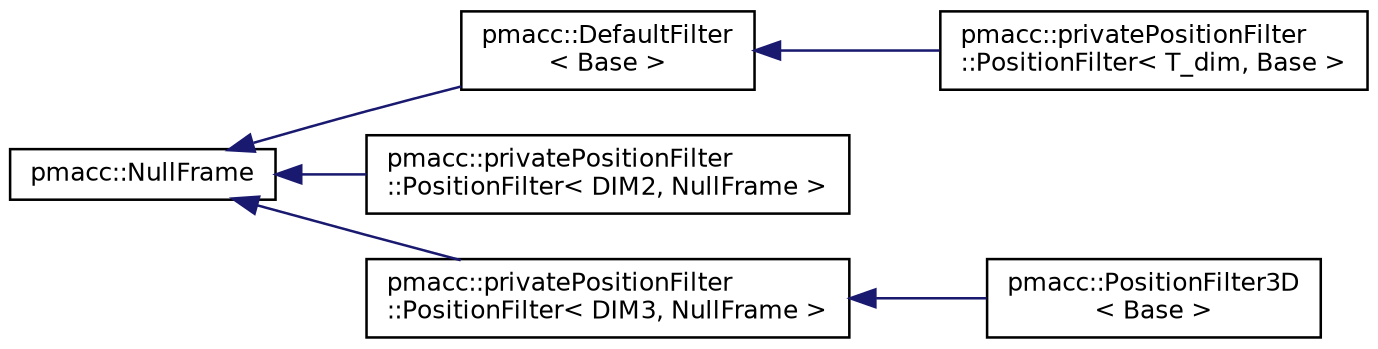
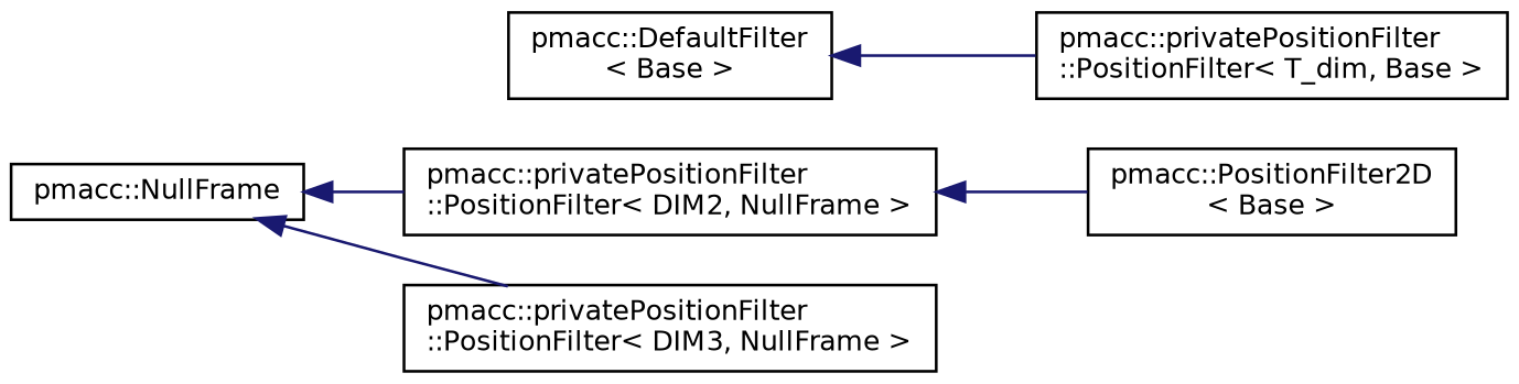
  digraph {
    rankdir=LR
    node [color=black fillcolor=white fontname=Helvetica fontsize=10 shape=record style=filled]
    edge [color=midnightblue dir=back fontname=Helvetica fontsize=10 labelfontname=Helvetica labelfontsize=10 style=solid]
    n1 [height=0.2 label="pmacc::NullFrame" width=0.4]
    n2 [height=0.2 label="pmacc::DefaultFilter\l\< Base \>" width=0.4]
    n3 [height=0.2 label="pmacc::privatePositionFilter\l::PositionFilter\< DIM2, NullFrame \>" width=0.4]
    n4 [height=0.2 label="pmacc::privatePositionFilter\l::PositionFilter\< DIM3, NullFrame \>" width=0.4]
    n5 [height=0.2 label="pmacc::privatePositionFilter\l::PositionFilter\< T_dim, Base \>" width=0.4]
-   n7 [height=0.2 label="pmacc::PositionFilter3D\l\< Base \>" width=0.4]
-   n1 -> n2
+   n6 [height=0.2 label="pmacc::PositionFilter2D\l\< Base \>" width=0.4]
    n1 -> n3
    n1 -> n4
    n2 -> n5
-   n4 -> n7
+   n3 -> n6
  }
